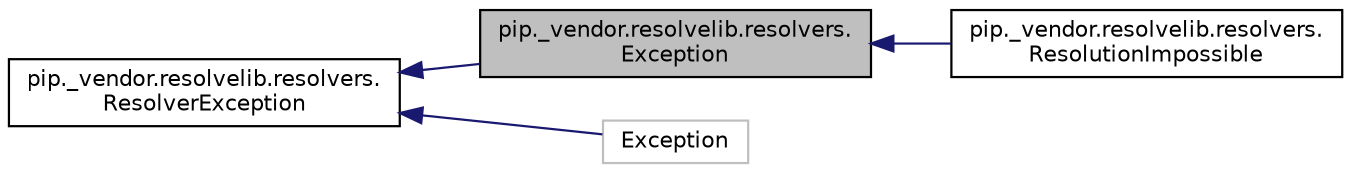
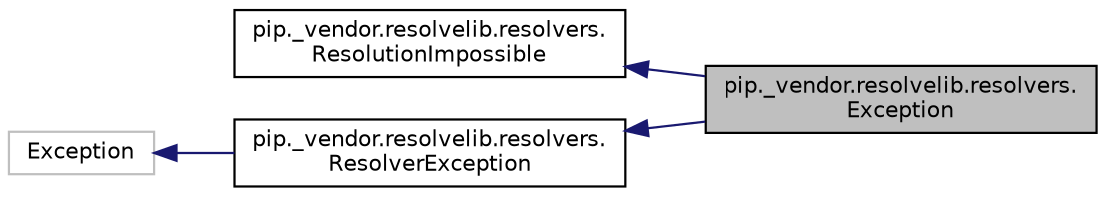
  digraph {
    rankdir=LR
    node [color=black fillcolor=white fontname=Helvetica fontsize=10 shape=record style=filled]
    edge [color=midnightblue dir=back fontname=Helvetica fontsize=10 labelfontname=Helvetica labelfontsize=10 style=solid]
    n1 [fillcolor=grey75 fontcolor=black height=0.2 label="pip._vendor.resolvelib.resolvers.\lException" width=0.4]
    n2 [height=0.2 label="pip._vendor.resolvelib.resolvers.\lResolutionImpossible" width=0.4]
    n3 [height=0.2 label="pip._vendor.resolvelib.resolvers.\lResolverException" width=0.4]
    n4 [color=grey75 height=0.2 label=Exception width=0.4]
-   n1 -> n2
+   n2 -> n1
    n3 -> n1
-   n3 -> n4
+   n4 -> n3
  }
